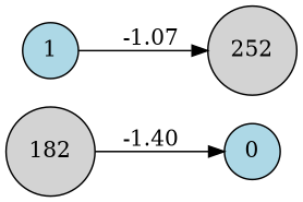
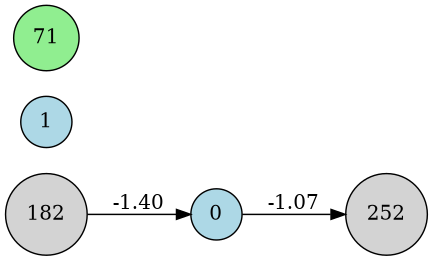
  digraph {
    rankdir=LR
    node [fillcolor=lightblue shape=circle style=filled]
    n1 [label=0]
    n2 [fillcolor=lightgray label=252]
    n3 [fillcolor=lightgray label=182]
    n4 [label=1]
-   n4 -> n2 [label=-1.07]
+   n5 [fillcolor=lightgreen label=71]
+   n1 -> n2 [label=-1.07]
    n3 -> n1 [label=-1.40]
  }
